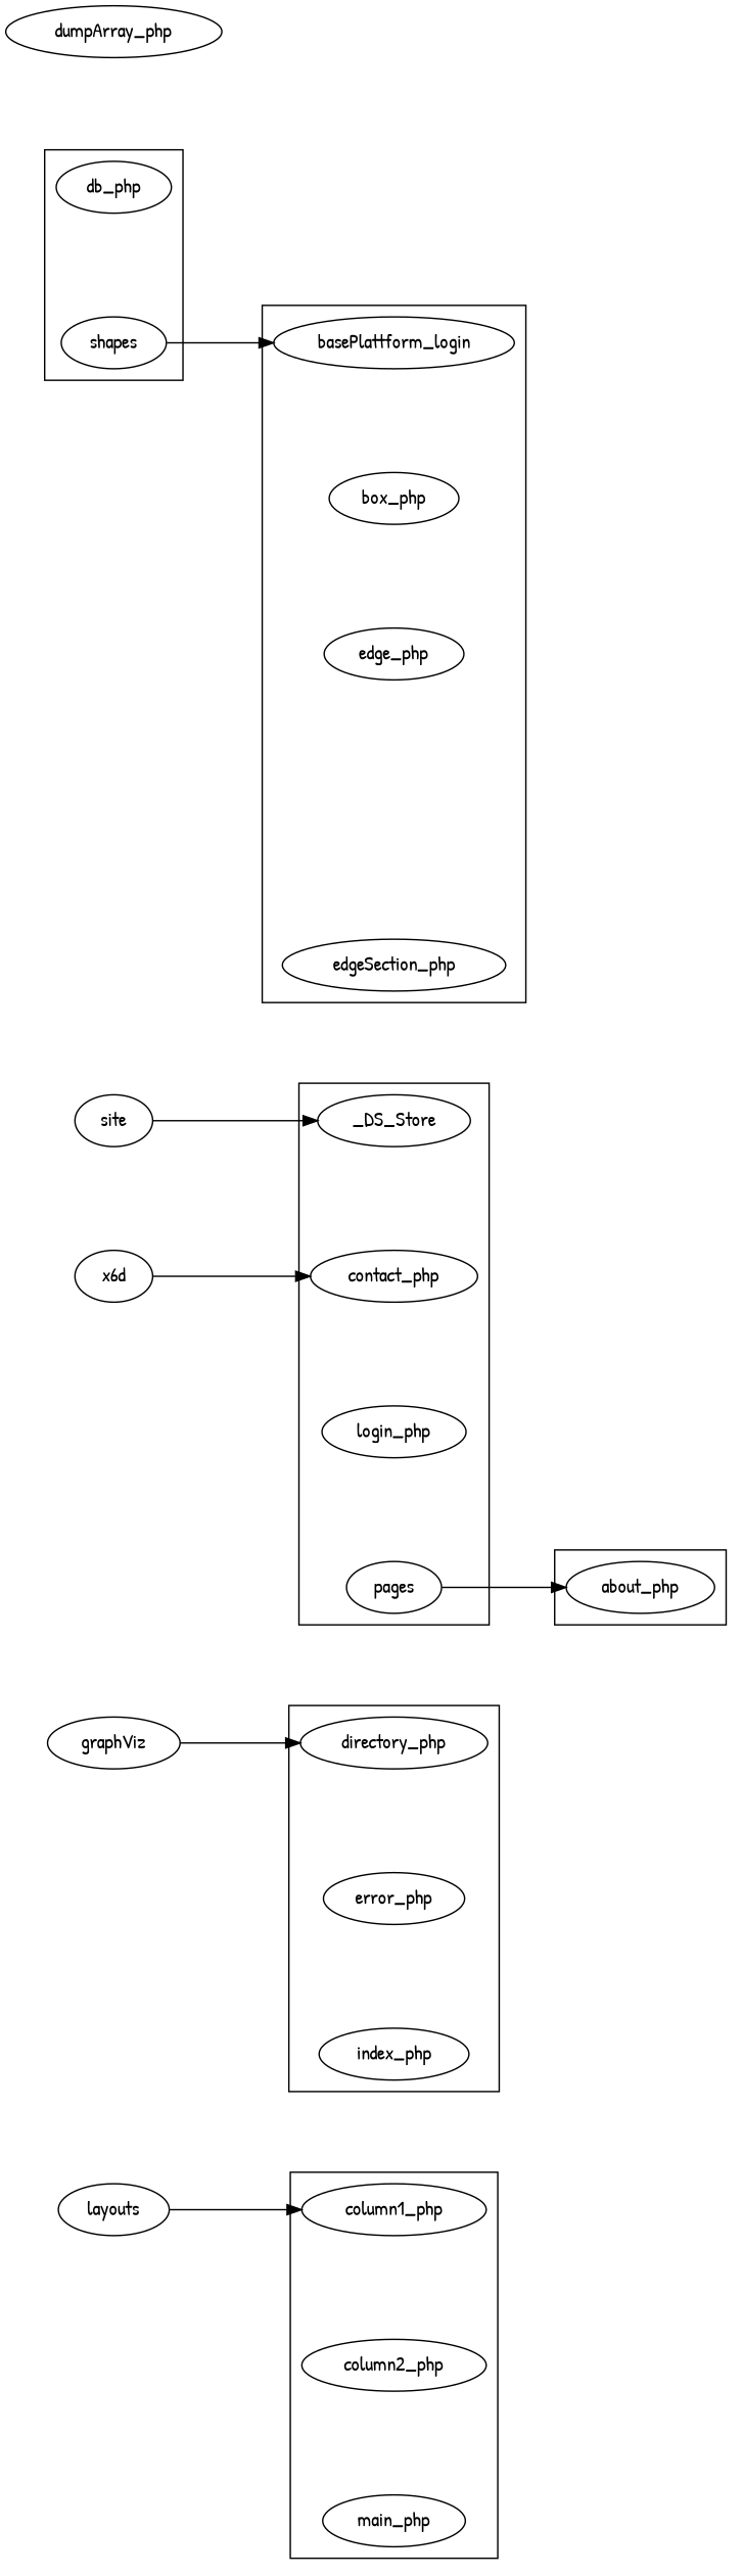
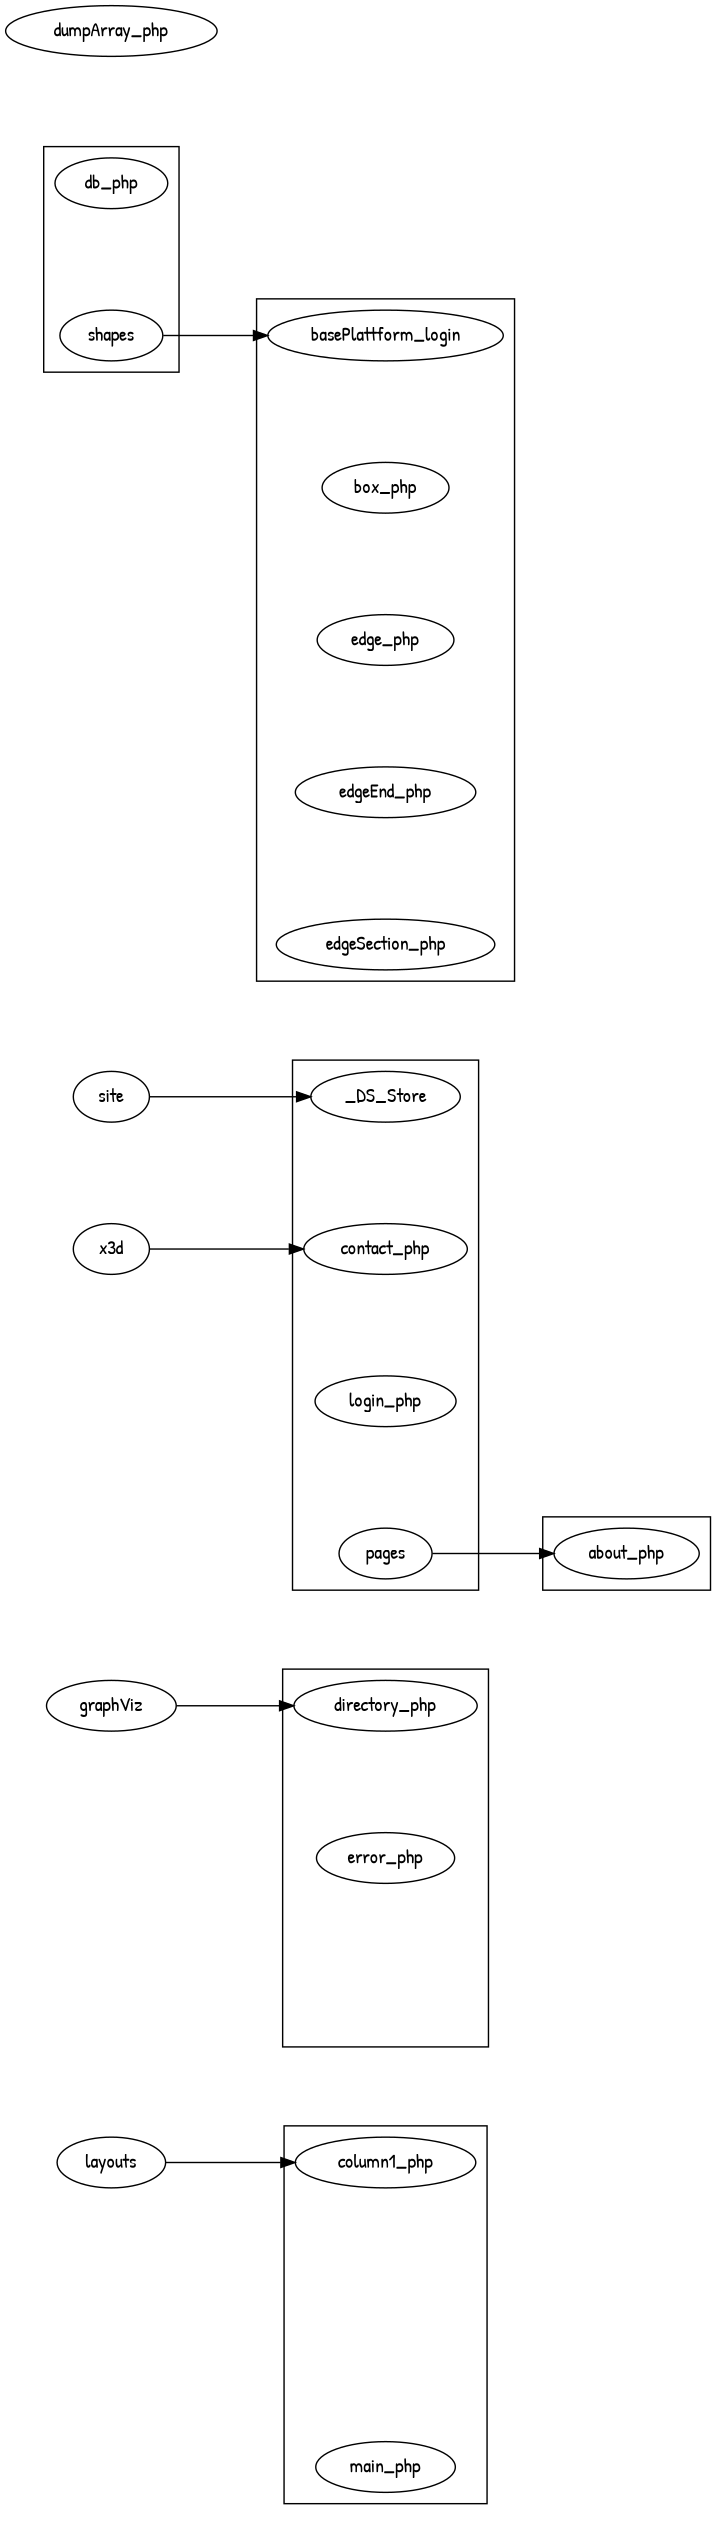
  digraph {
    compound=true
    fontname="Patrick Hand"
    nodesep=1.0
    rankdir=LR
    node [fontname="Patrick Hand"]
    edge [fontname="Patrick Hand"]
    column1_php [height=0.5 width=1.7798]
-   column2_php [height=0.5 width=1.7818]
    main_php [height=0.5 width=1.3794]
    directory_php [height=0.5 width=1.8084]
    error_php [height=0.5 width=1.3642]
-   index_php [height=0.5 width=1.439]
    about_php [height=0.5 width=1.4278]
    _DS_Store [height=0.5 width=1.4781]
    contact_php [height=0.5 width=1.6176]
    login_php [height=0.5 width=1.3945]
    pages [height=0.5 width=0.917]
    n12 [height=0.5 label=basePlattform_login width=2.3193]
    box_php [height=0.5 width=1.2454]
    edge_php [height=0.5 width=1.3494]
+   edgeEnd_php [height=0.5 width=1.7815]
    edgeSection_php [height=0.5 width=2.1541]
    db_php [height=0.5 width=1.1113]
    shapes [height=0.5 width=1.0109]
    dumpArray_php [height=0.5 width=2.0797]
    graphViz [height=0.5 width=1.2832]
    layouts [height=0.5 width=1.0685]
    site [height=0.5 width=0.75]
-   x3d [height=0.5 width=0.75 label=x6d]
+   x3d [height=0.5 width=0.75]
    subgraph cluster_1 {
      column1_php
-     column2_php
      main_php
    }
    subgraph cluster_2 {
      directory_php
      error_php
-     index_php
    }
    subgraph cluster_3 {
      about_php
    }
    subgraph cluster_4 {
      _DS_Store
      contact_php
      login_php
      pages
    }
    subgraph cluster_5 {
      n12
      box_php
      edge_php
+     edgeEnd_php
      edgeSection_php
    }
    subgraph cluster_6 {
      db_php
      shapes
    }
    pages -> about_php
    shapes -> n12
    graphViz -> directory_php
    layouts -> column1_php
    site -> _DS_Store
    x3d -> contact_php
  }
